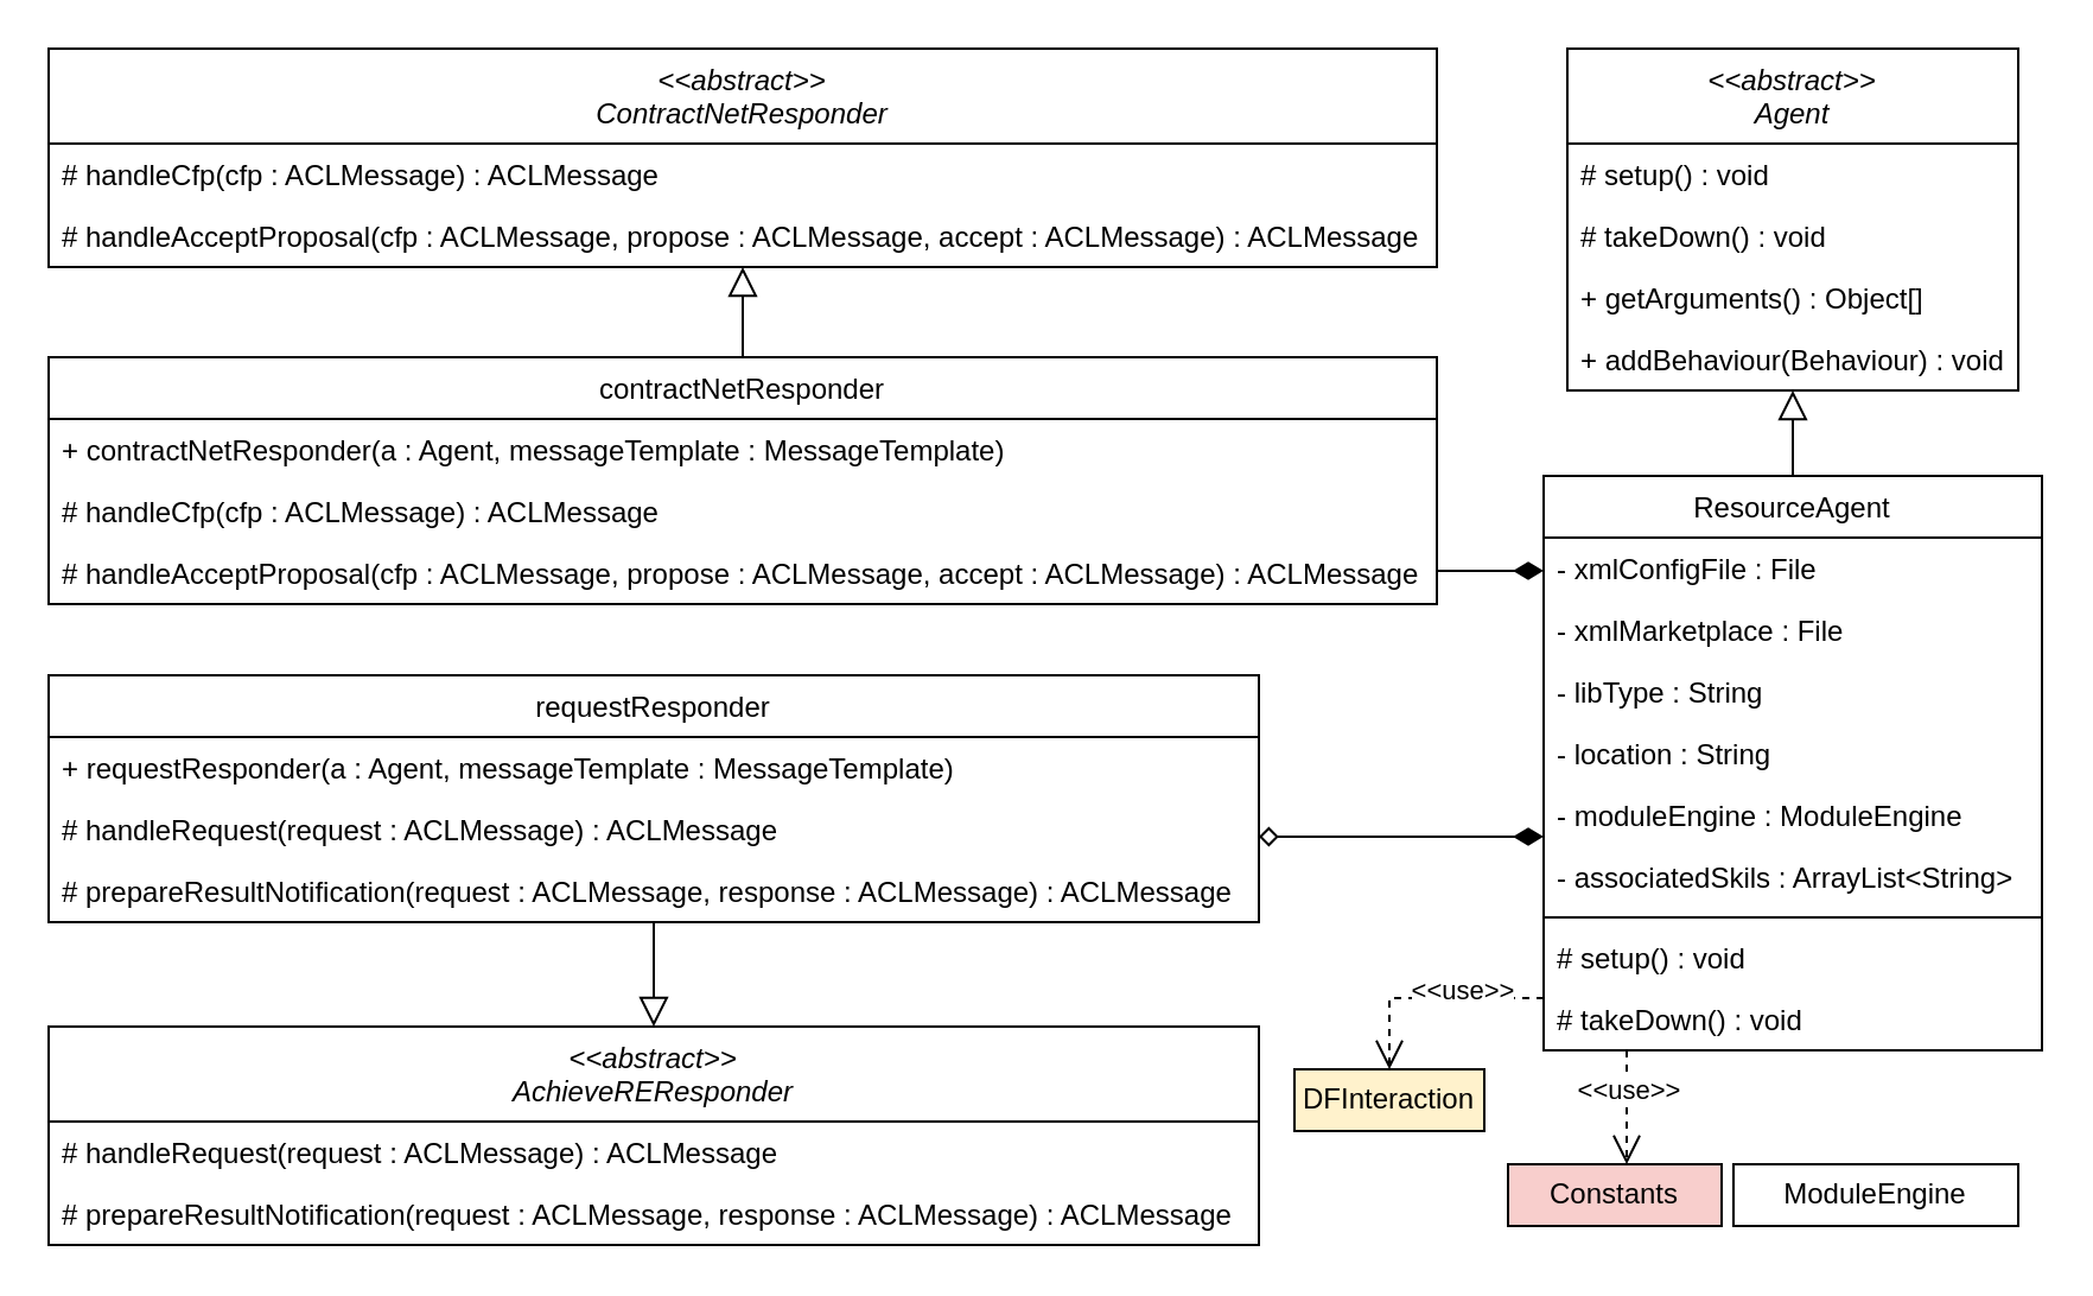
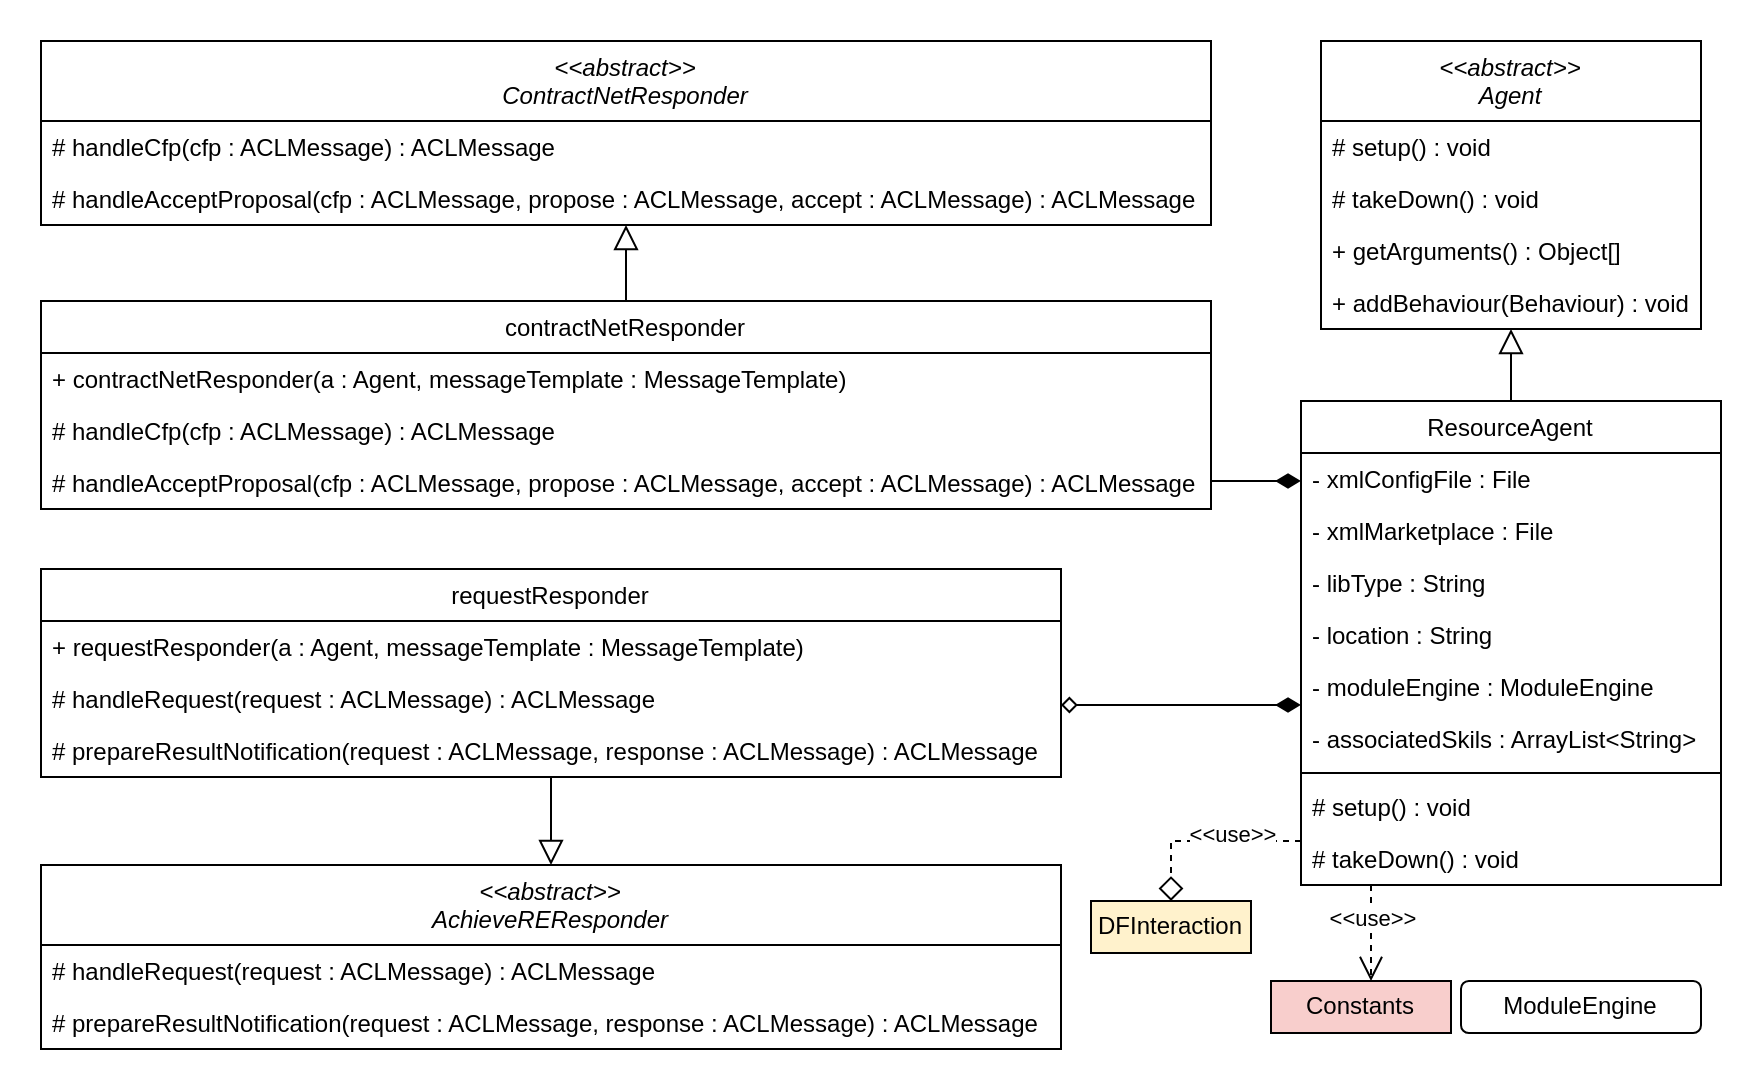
  <mxCell id="0" />
  <mxCell id="1" parent="0" />
  <mxCell id="2" value="&lt;&lt;abstract&gt;&gt;&#10;Agent" style="swimlane;fontStyle=2;align=center;verticalAlign=top;childLayout=stackLayout;horizontal=1;startSize=40;horizontalStack=0;resizeParent=1;resizeLast=0;collapsible=1;marginBottom=0;rounded=0;shadow=0;strokeWidth=1;" parent="1" vertex="1"><mxGeometry x="660" y="20" width="190" height="144" as="geometry"><mxRectangle x="230" y="140" width="160" height="26" as="alternateBounds" /></mxGeometry></mxCell>
  <mxCell id="3" value="# setup() : void" style="text;align=left;verticalAlign=top;spacingLeft=4;spacingRight=4;overflow=hidden;rotatable=0;points=[[0,0.5],[1,0.5]];portConstraint=eastwest;" parent="2" vertex="1"><mxGeometry y="40" width="190" height="26" as="geometry" /></mxCell>
  <mxCell id="4" value="# takeDown() : void" style="text;align=left;verticalAlign=top;spacingLeft=4;spacingRight=4;overflow=hidden;rotatable=0;points=[[0,0.5],[1,0.5]];portConstraint=eastwest;rounded=0;shadow=0;html=0;" parent="2" vertex="1"><mxGeometry y="66" width="190" height="26" as="geometry" /></mxCell>
  <mxCell id="5" value="+ getArguments() : Object[]" style="text;align=left;verticalAlign=top;spacingLeft=4;spacingRight=4;overflow=hidden;rotatable=0;points=[[0,0.5],[1,0.5]];portConstraint=eastwest;rounded=0;shadow=0;html=0;" parent="2" vertex="1"><mxGeometry y="92" width="190" height="26" as="geometry" /></mxCell>
  <mxCell id="6" value="+ addBehaviour(Behaviour) : void" style="text;align=left;verticalAlign=top;spacingLeft=4;spacingRight=4;overflow=hidden;rotatable=0;points=[[0,0.5],[1,0.5]];portConstraint=eastwest;rounded=0;shadow=0;html=0;" parent="2" vertex="1"><mxGeometry y="118" width="190" height="26" as="geometry" /></mxCell>
  <mxCell id="7" value="ResourceAgent" style="swimlane;fontStyle=0;align=center;verticalAlign=top;childLayout=stackLayout;horizontal=1;startSize=26;horizontalStack=0;resizeParent=1;resizeLast=0;collapsible=1;marginBottom=0;rounded=0;shadow=0;strokeWidth=1;" parent="1" vertex="1"><mxGeometry x="650" y="200" width="210" height="242" as="geometry"><mxRectangle x="130" y="380" width="160" height="26" as="alternateBounds" /></mxGeometry></mxCell>
  <mxCell id="8" value="- xmlConfigFile : File" style="text;align=left;verticalAlign=top;spacingLeft=4;spacingRight=4;overflow=hidden;rotatable=0;points=[[0,0.5],[1,0.5]];portConstraint=eastwest;" parent="7" vertex="1"><mxGeometry y="26" width="210" height="26" as="geometry" /></mxCell>
  <mxCell id="9" value="- xmlMarketplace : File" style="text;align=left;verticalAlign=top;spacingLeft=4;spacingRight=4;overflow=hidden;rotatable=0;points=[[0,0.5],[1,0.5]];portConstraint=eastwest;" parent="7" vertex="1"><mxGeometry y="52" width="210" height="26" as="geometry" /></mxCell>
  <mxCell id="10" value="- libType : String" style="text;align=left;verticalAlign=top;spacingLeft=4;spacingRight=4;overflow=hidden;rotatable=0;points=[[0,0.5],[1,0.5]];portConstraint=eastwest;rounded=0;shadow=0;html=0;" parent="7" vertex="1"><mxGeometry y="78" width="210" height="26" as="geometry" /></mxCell>
  <mxCell id="11" value="- location : String" style="text;align=left;verticalAlign=top;spacingLeft=4;spacingRight=4;overflow=hidden;rotatable=0;points=[[0,0.5],[1,0.5]];portConstraint=eastwest;rounded=0;shadow=0;html=0;" parent="7" vertex="1"><mxGeometry y="104" width="210" height="26" as="geometry" /></mxCell>
  <mxCell id="12" value="- moduleEngine : ModuleEngine" style="text;align=left;verticalAlign=top;spacingLeft=4;spacingRight=4;overflow=hidden;rotatable=0;points=[[0,0.5],[1,0.5]];portConstraint=eastwest;rounded=0;shadow=0;html=0;" parent="7" vertex="1"><mxGeometry y="130" width="210" height="26" as="geometry" /></mxCell>
  <mxCell id="13" value="- associatedSkils : ArrayList&lt;String&gt;" style="text;align=left;verticalAlign=top;spacingLeft=4;spacingRight=4;overflow=hidden;rotatable=0;points=[[0,0.5],[1,0.5]];portConstraint=eastwest;rounded=0;shadow=0;html=0;" parent="7" vertex="1"><mxGeometry y="156" width="210" height="26" as="geometry" /></mxCell>
  <mxCell id="14" value="" style="line;html=1;strokeWidth=1;align=left;verticalAlign=middle;spacingTop=-1;spacingLeft=3;spacingRight=3;rotatable=0;labelPosition=right;points=[];portConstraint=eastwest;" parent="7" vertex="1"><mxGeometry y="182" width="210" height="8" as="geometry" /></mxCell>
  <mxCell id="15" value="# setup() : void" style="text;align=left;verticalAlign=top;spacingLeft=4;spacingRight=4;overflow=hidden;rotatable=0;points=[[0,0.5],[1,0.5]];portConstraint=eastwest;fontStyle=0" parent="7" vertex="1"><mxGeometry y="190" width="210" height="26" as="geometry" /></mxCell>
  <mxCell id="16" value="# takeDown() : void" style="text;align=left;verticalAlign=top;spacingLeft=4;spacingRight=4;overflow=hidden;rotatable=0;points=[[0,0.5],[1,0.5]];portConstraint=eastwest;" parent="7" vertex="1"><mxGeometry y="216" width="210" height="26" as="geometry" /></mxCell>
  <mxCell id="17" value="" style="endArrow=block;endSize=10;endFill=0;shadow=0;strokeWidth=1;rounded=0;curved=0;edgeStyle=elbowEdgeStyle;elbow=vertical;" parent="1" source="7" target="2" edge="1"><mxGeometry width="160" relative="1" as="geometry"><mxPoint x="735" y="53" as="sourcePoint" /><mxPoint x="735" y="53" as="targetPoint" /></mxGeometry></mxCell>
  <mxCell id="18" value="contractNetResponder" style="swimlane;fontStyle=0;align=center;verticalAlign=top;childLayout=stackLayout;horizontal=1;startSize=26;horizontalStack=0;resizeParent=1;resizeLast=0;collapsible=1;marginBottom=0;rounded=0;shadow=0;strokeWidth=1;" parent="1" vertex="1"><mxGeometry x="20" y="150" width="585" height="104" as="geometry"><mxRectangle x="340" y="380" width="170" height="26" as="alternateBounds" /></mxGeometry></mxCell>
  <mxCell id="19" value="+ contractNetResponder(a : Agent, messageTemplate : MessageTemplate)" style="text;align=left;verticalAlign=top;spacingLeft=4;spacingRight=4;overflow=hidden;rotatable=0;points=[[0,0.5],[1,0.5]];portConstraint=eastwest;" parent="18" vertex="1"><mxGeometry y="26" width="585" height="26" as="geometry" /></mxCell>
  <mxCell id="20" value="# handleCfp(cfp : ACLMessage) : ACLMessage" style="text;align=left;verticalAlign=top;spacingLeft=4;spacingRight=4;overflow=hidden;rotatable=0;points=[[0,0.5],[1,0.5]];portConstraint=eastwest;" parent="18" vertex="1"><mxGeometry y="52" width="585" height="26" as="geometry" /></mxCell>
  <mxCell id="21" value="# handleAcceptProposal(cfp : ACLMessage, propose : ACLMessage, accept : ACLMessage) : ACLMessage" style="text;align=left;verticalAlign=top;spacingLeft=4;spacingRight=4;overflow=hidden;rotatable=0;points=[[0,0.5],[1,0.5]];portConstraint=eastwest;" parent="18" vertex="1"><mxGeometry y="78" width="585" height="26" as="geometry" /></mxCell>
  <mxCell id="22" value="&lt;&lt;abstract&gt;&gt;&#10;ContractNetResponder" style="swimlane;fontStyle=2;align=center;verticalAlign=top;childLayout=stackLayout;horizontal=1;startSize=40;horizontalStack=0;resizeParent=1;resizeLast=0;collapsible=1;marginBottom=0;rounded=0;shadow=0;strokeWidth=1;" parent="1" vertex="1"><mxGeometry x="20" y="20" width="585" height="92" as="geometry"><mxRectangle x="230" y="140" width="160" height="26" as="alternateBounds" /></mxGeometry></mxCell>
  <mxCell id="23" value="# handleCfp(cfp : ACLMessage) : ACLMessage" style="text;align=left;verticalAlign=top;spacingLeft=4;spacingRight=4;overflow=hidden;rotatable=0;points=[[0,0.5],[1,0.5]];portConstraint=eastwest;" parent="22" vertex="1"><mxGeometry y="40" width="585" height="26" as="geometry" /></mxCell>
  <mxCell id="24" value="# handleAcceptProposal(cfp : ACLMessage, propose : ACLMessage, accept : ACLMessage) : ACLMessage" style="text;align=left;verticalAlign=top;spacingLeft=4;spacingRight=4;overflow=hidden;rotatable=0;points=[[0,0.5],[1,0.5]];portConstraint=eastwest;" parent="22" vertex="1"><mxGeometry y="66" width="585" height="26" as="geometry" /></mxCell>
  <mxCell id="25" value="" style="html=1;startArrow=diamondThin;startFill=1;edgeStyle=elbowEdgeStyle;elbow=vertical;startSize=10;endArrow=none;endFill=0;rounded=0;" parent="1" edge="1"><mxGeometry width="160" relative="1" as="geometry"><mxPoint x="650" y="240" as="sourcePoint" /><mxPoint x="605" y="240" as="targetPoint" /><Array as="points"><mxPoint x="635" y="240" /></Array></mxGeometry></mxCell>
  <mxCell id="26" value="" style="endArrow=block;endSize=10;endFill=0;shadow=0;strokeWidth=1;rounded=0;curved=0;edgeStyle=elbowEdgeStyle;elbow=vertical;" parent="1" source="18" target="22" edge="1"><mxGeometry width="160" relative="1" as="geometry"><mxPoint x="355" y="196" as="sourcePoint" /><mxPoint x="355" y="150" as="targetPoint" /></mxGeometry></mxCell>
  <mxCell id="27" value="&lt;&lt;abstract&gt;&gt;&#10;AchieveREResponder" style="swimlane;fontStyle=2;align=center;verticalAlign=top;childLayout=stackLayout;horizontal=1;startSize=40;horizontalStack=0;resizeParent=1;resizeLast=0;collapsible=1;marginBottom=0;rounded=0;shadow=0;strokeWidth=1;" parent="1" vertex="1"><mxGeometry x="20" y="432" width="510" height="92" as="geometry"><mxRectangle x="230" y="140" width="160" height="26" as="alternateBounds" /></mxGeometry></mxCell>
  <mxCell id="28" value="# handleRequest(request : ACLMessage) : ACLMessage" style="text;align=left;verticalAlign=top;spacingLeft=4;spacingRight=4;overflow=hidden;rotatable=0;points=[[0,0.5],[1,0.5]];portConstraint=eastwest;" parent="27" vertex="1"><mxGeometry y="40" width="510" height="26" as="geometry" /></mxCell>
  <mxCell id="29" value="# prepareResultNotification(request : ACLMessage, response : ACLMessage) : ACLMessage" style="text;align=left;verticalAlign=top;spacingLeft=4;spacingRight=4;overflow=hidden;rotatable=0;points=[[0,0.5],[1,0.5]];portConstraint=eastwest;" parent="27" vertex="1"><mxGeometry y="66" width="510" height="26" as="geometry" /></mxCell>
  <mxCell id="30" value="requestResponder" style="swimlane;fontStyle=0;align=center;verticalAlign=top;childLayout=stackLayout;horizontal=1;startSize=26;horizontalStack=0;resizeParent=1;resizeLast=0;collapsible=1;marginBottom=0;rounded=0;shadow=0;strokeWidth=1;" parent="1" vertex="1"><mxGeometry x="20" y="284" width="510" height="104" as="geometry"><mxRectangle x="340" y="380" width="170" height="26" as="alternateBounds" /></mxGeometry></mxCell>
  <mxCell id="31" value="+ requestResponder(a : Agent, messageTemplate : MessageTemplate)" style="text;align=left;verticalAlign=top;spacingLeft=4;spacingRight=4;overflow=hidden;rotatable=0;points=[[0,0.5],[1,0.5]];portConstraint=eastwest;" parent="30" vertex="1"><mxGeometry y="26" width="510" height="26" as="geometry" /></mxCell>
  <mxCell id="32" value="# handleRequest(request : ACLMessage) : ACLMessage" style="text;align=left;verticalAlign=top;spacingLeft=4;spacingRight=4;overflow=hidden;rotatable=0;points=[[0,0.5],[1,0.5]];portConstraint=eastwest;" parent="30" vertex="1"><mxGeometry y="52" width="510" height="26" as="geometry" /></mxCell>
  <mxCell id="33" value="# prepareResultNotification(request : ACLMessage, response : ACLMessage) : ACLMessage" style="text;align=left;verticalAlign=top;spacingLeft=4;spacingRight=4;overflow=hidden;rotatable=0;points=[[0,0.5],[1,0.5]];portConstraint=eastwest;" parent="30" vertex="1"><mxGeometry y="78" width="510" height="26" as="geometry" /></mxCell>
  <mxCell id="34" value="" style="endArrow=block;endSize=10;endFill=0;shadow=0;strokeWidth=1;rounded=0;curved=0;edgeStyle=elbowEdgeStyle;elbow=horizontal;" parent="1" source="30" target="27" edge="1"><mxGeometry width="160" relative="1" as="geometry"><mxPoint x="30" y="762" as="sourcePoint" /><mxPoint x="30" y="664" as="targetPoint" /><Array as="points" /></mxGeometry></mxCell>
  <mxCell id="35" value="" style="html=1;startArrow=diamondThin;startFill=1;edgeStyle=elbowEdgeStyle;elbow=vertical;startSize=10;endArrow=diamond;endFill=0;rounded=0;" parent="1" source="7" target="30" edge="1"><mxGeometry width="160" relative="1" as="geometry"><mxPoint x="635" y="384" as="sourcePoint" /><mxPoint x="760" y="440" as="targetPoint" /><Array as="points"><mxPoint x="625" y="352" /></Array></mxGeometry></mxCell>
- <mxCell id="36" value="ModuleEngine" style="rounded=0;whiteSpace=wrap;html=1;" parent="1" vertex="1"><mxGeometry x="730" y="490" width="120" height="26" as="geometry" /></mxCell>
+ <mxCell id="36" value="ModuleEngine" style="whiteSpace=wrap;html=1;rounded=1;" parent="1" vertex="1"><mxGeometry x="730" y="490" width="120" height="26" as="geometry" /></mxCell>
  <mxCell id="37" value="Constants" style="rounded=0;whiteSpace=wrap;html=1;fillColor=#f8cecc;" vertex="1" parent="1"><mxGeometry x="635" y="490" width="90" height="26" as="geometry" /></mxCell>
  <mxCell id="38" value="DFInteraction" style="rounded=0;whiteSpace=wrap;html=1;fillColor=#fff2cc;" vertex="1" parent="1"><mxGeometry x="545" y="450" width="80" height="26" as="geometry" /></mxCell>
  <mxCell id="39" style="edgeStyle=orthogonalEdgeStyle;rounded=0;orthogonalLoop=1;jettySize=auto;html=1;dashed=1;endArrow=open;endFill=0;startSize=6;sourcePerimeterSpacing=0;endSize=10;" edge="1" parent="1" source="7" target="37"><mxGeometry relative="1" as="geometry"><mxPoint x="800" y="500" as="targetPoint" /><Array as="points"><mxPoint x="685" y="480" /><mxPoint x="685" y="480" /></Array><mxPoint x="800" y="452" as="sourcePoint" /></mxGeometry></mxCell>
  <mxCell id="40" value="&amp;lt;&amp;lt;use&amp;gt;&amp;gt;" style="edgeLabel;html=1;align=center;verticalAlign=middle;resizable=0;points=[];" vertex="1" connectable="0" parent="39"><mxGeometry x="0.417" relative="1" as="geometry"><mxPoint y="-18" as="offset" /></mxGeometry></mxCell>
- <mxCell id="41" style="edgeStyle=orthogonalEdgeStyle;rounded=0;orthogonalLoop=1;jettySize=auto;html=1;dashed=1;endArrow=open;endFill=0;startSize=6;sourcePerimeterSpacing=0;endSize=10;" edge="1" parent="1" source="7" target="38"><mxGeometry relative="1" as="geometry"><mxPoint x="695" y="500" as="targetPoint" /><Array as="points"><mxPoint x="585" y="420" /></Array><mxPoint x="625" y="430" as="sourcePoint" /></mxGeometry></mxCell>
+ <mxCell id="41" style="edgeStyle=orthogonalEdgeStyle;rounded=0;orthogonalLoop=1;jettySize=auto;html=1;dashed=1;endArrow=diamond;endFill=0;startSize=6;sourcePerimeterSpacing=0;endSize=10;" edge="1" parent="1" source="7" target="38"><mxGeometry relative="1" as="geometry"><mxPoint x="695" y="500" as="targetPoint" /><Array as="points"><mxPoint x="585" y="420" /></Array><mxPoint x="625" y="430" as="sourcePoint" /></mxGeometry></mxCell>
  <mxCell id="42" value="&amp;lt;&amp;lt;use&amp;gt;&amp;gt;" style="edgeLabel;html=1;align=center;verticalAlign=middle;resizable=0;points=[];" vertex="1" connectable="0" parent="41"><mxGeometry x="0.417" relative="1" as="geometry"><mxPoint x="30" y="-6" as="offset" /></mxGeometry></mxCell>
